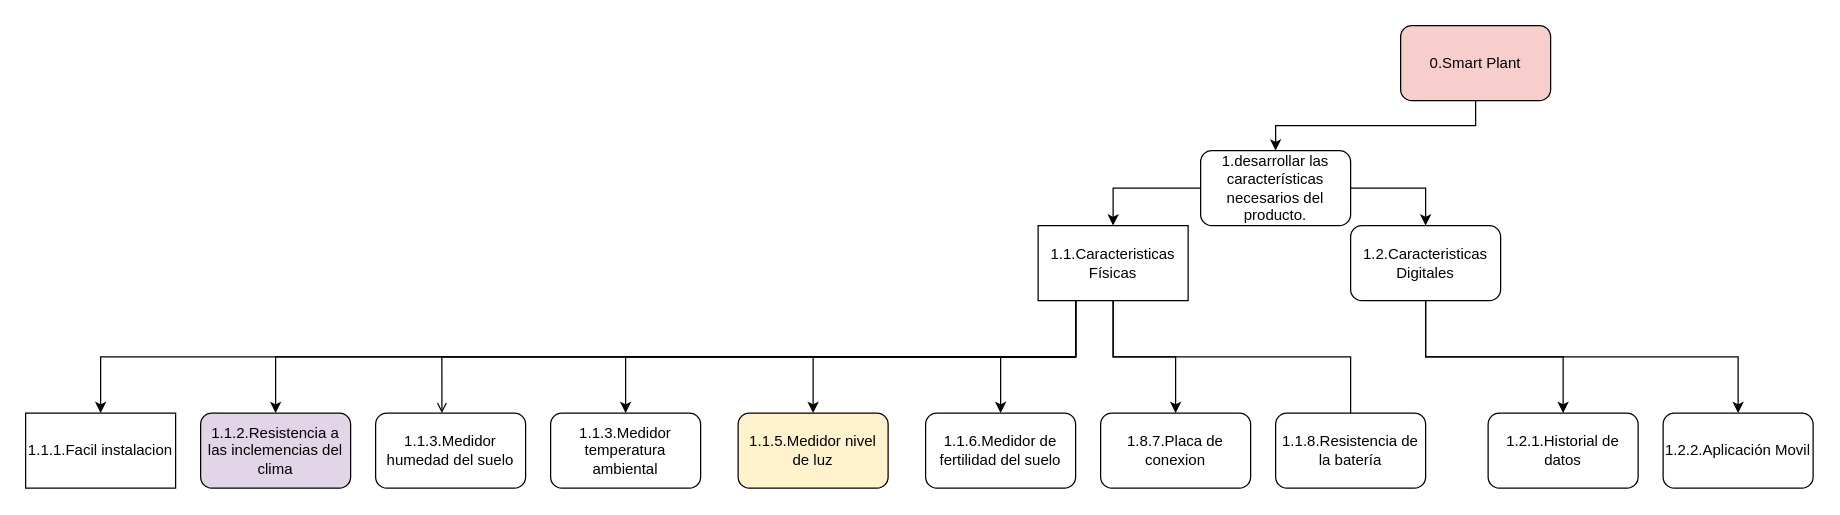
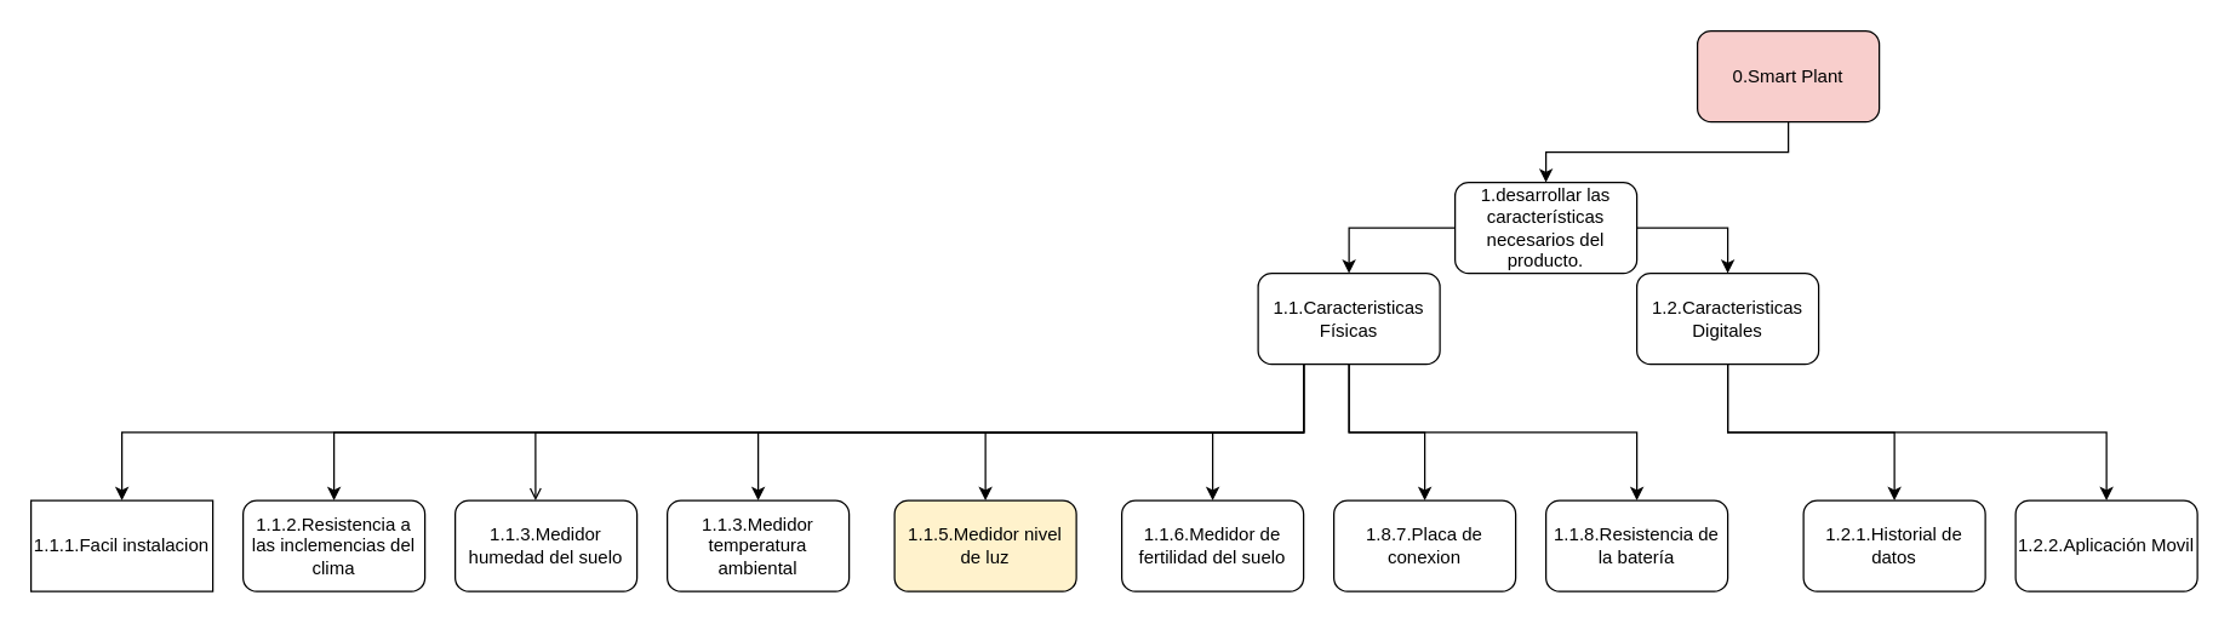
  <mxCell id="0" />
  <mxCell id="1" parent="0" />
  <mxCell id="2" style="edgeStyle=orthogonalEdgeStyle;rounded=0;orthogonalLoop=1;jettySize=auto;html=1;exitX=0.5;exitY=1;exitDx=0;exitDy=0;entryX=0.5;entryY=0;entryDx=0;entryDy=0;" edge="1" parent="1" source="3" target="6"><mxGeometry relative="1" as="geometry" /></mxCell>
  <mxCell id="3" value="0.Smart Plant" style="rounded=1;whiteSpace=wrap;html=1;fillColor=#f8cecc;" vertex="1" parent="1"><mxGeometry x="1120" y="20" width="120" height="60" as="geometry" /></mxCell>
  <mxCell id="4" style="edgeStyle=orthogonalEdgeStyle;rounded=0;orthogonalLoop=1;jettySize=auto;html=1;exitX=1;exitY=0.5;exitDx=0;exitDy=0;entryX=0.5;entryY=0;entryDx=0;entryDy=0;" edge="1" parent="1" source="6" target="21"><mxGeometry relative="1" as="geometry" /></mxCell>
  <mxCell id="5" style="edgeStyle=orthogonalEdgeStyle;rounded=0;orthogonalLoop=1;jettySize=auto;html=1;exitX=0;exitY=0.5;exitDx=0;exitDy=0;entryX=0.5;entryY=0;entryDx=0;entryDy=0;" edge="1" parent="1" source="6" target="18"><mxGeometry relative="1" as="geometry" /></mxCell>
  <mxCell id="6" value="1.desarrollar las características necesarios del producto." style="rounded=1;whiteSpace=wrap;html=1;" vertex="1" parent="1"><mxGeometry x="960" y="120" width="120" height="60" as="geometry" /></mxCell>
  <mxCell id="7" value="1.1.3.Medidor humedad del suelo" style="rounded=1;whiteSpace=wrap;html=1;" vertex="1" parent="1"><mxGeometry x="300" y="330" width="120" height="60" as="geometry" /></mxCell>
  <mxCell id="8" value="1.1.3.Medidor temperatura ambiental" style="rounded=1;whiteSpace=wrap;html=1;" vertex="1" parent="1"><mxGeometry x="440" y="330" width="120" height="60" as="geometry" /></mxCell>
  <mxCell id="9" value="1.1.5.Medidor nivel de luz" style="rounded=1;whiteSpace=wrap;html=1;fillColor=#fff2cc;" vertex="1" parent="1"><mxGeometry x="590" y="330" width="120" height="60" as="geometry" /></mxCell>
  <mxCell id="10" value="1.1.6.Medidor de fertilidad del suelo" style="rounded=1;whiteSpace=wrap;html=1;" vertex="1" parent="1"><mxGeometry x="740" y="330" width="120" height="60" as="geometry" /></mxCell>
  <mxCell id="11" style="edgeStyle=orthogonalEdgeStyle;rounded=0;orthogonalLoop=1;jettySize=auto;html=1;exitX=0.25;exitY=1;exitDx=0;exitDy=0;entryX=0.5;entryY=0;entryDx=0;entryDy=0;" edge="1" parent="1" source="18" target="8"><mxGeometry relative="1" as="geometry" /></mxCell>
  <mxCell id="12" style="edgeStyle=orthogonalEdgeStyle;rounded=0;orthogonalLoop=1;jettySize=auto;html=1;exitX=0.25;exitY=1;exitDx=0;exitDy=0;entryX=0.5;entryY=0;entryDx=0;entryDy=0;" edge="1" parent="1" source="18" target="9"><mxGeometry relative="1" as="geometry" /></mxCell>
  <mxCell id="13" style="edgeStyle=orthogonalEdgeStyle;rounded=0;orthogonalLoop=1;jettySize=auto;html=1;exitX=0.25;exitY=1;exitDx=0;exitDy=0;entryX=0.5;entryY=0;entryDx=0;entryDy=0;" edge="1" parent="1" source="18" target="10"><mxGeometry relative="1" as="geometry" /></mxCell>
  <mxCell id="14" style="edgeStyle=orthogonalEdgeStyle;rounded=0;orthogonalLoop=1;jettySize=auto;html=1;exitX=0.5;exitY=1;exitDx=0;exitDy=0;entryX=0.5;entryY=0;entryDx=0;entryDy=0;" edge="1" parent="1" source="18" target="23"><mxGeometry relative="1" as="geometry" /></mxCell>
  <mxCell id="15" style="edgeStyle=orthogonalEdgeStyle;rounded=0;orthogonalLoop=1;jettySize=auto;html=1;exitX=0.25;exitY=1;exitDx=0;exitDy=0;entryX=0.5;entryY=0;entryDx=0;entryDy=0;" edge="1" parent="1" source="18" target="26"><mxGeometry relative="1" as="geometry" /></mxCell>
  <mxCell id="16" style="edgeStyle=orthogonalEdgeStyle;rounded=0;orthogonalLoop=1;jettySize=auto;html=1;exitX=0.25;exitY=1;exitDx=0;exitDy=0;entryX=0.5;entryY=0;entryDx=0;entryDy=0;" edge="1" parent="1" source="18" target="27"><mxGeometry relative="1" as="geometry" /></mxCell>
- <mxCell id="17" style="edgeStyle=orthogonalEdgeStyle;rounded=0;orthogonalLoop=1;jettySize=auto;html=1;exitX=0.5;exitY=1;exitDx=0;exitDy=0;entryX=0.5;entryY=0;entryDx=0;entryDy=0;endArrow=none;" edge="1" parent="1" source="18" target="28"><mxGeometry relative="1" as="geometry" /></mxCell>
- <mxCell id="18" value="1.1.Caracteristicas Físicas" style="whiteSpace=wrap;html=1;rounded=0;" vertex="1" parent="1"><mxGeometry x="830" y="180" width="120" height="60" as="geometry" /></mxCell>
+ <mxCell id="17" style="edgeStyle=orthogonalEdgeStyle;rounded=0;orthogonalLoop=1;jettySize=auto;html=1;exitX=0.5;exitY=1;exitDx=0;exitDy=0;entryX=0.5;entryY=0;entryDx=0;entryDy=0;" edge="1" parent="1" source="18" target="28"><mxGeometry relative="1" as="geometry" /></mxCell>
+ <mxCell id="18" value="1.1.Caracteristicas Físicas" style="rounded=1;whiteSpace=wrap;html=1;" vertex="1" parent="1"><mxGeometry x="830" y="180" width="120" height="60" as="geometry" /></mxCell>
  <mxCell id="19" style="edgeStyle=orthogonalEdgeStyle;rounded=0;orthogonalLoop=1;jettySize=auto;html=1;exitX=0.5;exitY=1;exitDx=0;exitDy=0;entryX=0.5;entryY=0;entryDx=0;entryDy=0;" edge="1" parent="1" source="21" target="24"><mxGeometry relative="1" as="geometry" /></mxCell>
  <mxCell id="20" style="edgeStyle=orthogonalEdgeStyle;rounded=0;orthogonalLoop=1;jettySize=auto;html=1;exitX=0.5;exitY=1;exitDx=0;exitDy=0;entryX=0.5;entryY=0;entryDx=0;entryDy=0;" edge="1" parent="1" source="21" target="25"><mxGeometry relative="1" as="geometry" /></mxCell>
  <mxCell id="21" value="1.2.Caracteristicas Digitales" style="rounded=1;whiteSpace=wrap;html=1;" vertex="1" parent="1"><mxGeometry x="1080" y="180" width="120" height="60" as="geometry" /></mxCell>
  <mxCell id="22" style="edgeStyle=orthogonalEdgeStyle;rounded=0;orthogonalLoop=1;jettySize=auto;html=1;exitX=0.25;exitY=1;exitDx=0;exitDy=0;entryX=0.442;entryY=0;entryDx=0;entryDy=0;entryPerimeter=0;endArrow=open;" edge="1" parent="1" source="18" target="7"><mxGeometry relative="1" as="geometry" /></mxCell>
  <mxCell id="23" value="1.8.7.Placa de conexion" style="rounded=1;whiteSpace=wrap;html=1;" vertex="1" parent="1"><mxGeometry x="880" y="330" width="120" height="60" as="geometry" /></mxCell>
  <mxCell id="24" value="1.2.1.Historial de datos" style="rounded=1;whiteSpace=wrap;html=1;" vertex="1" parent="1"><mxGeometry x="1190" y="330" width="120" height="60" as="geometry" /></mxCell>
  <mxCell id="25" value="1.2.2.Aplicación Movil" style="rounded=1;whiteSpace=wrap;html=1;" vertex="1" parent="1"><mxGeometry x="1330" y="330" width="120" height="60" as="geometry" /></mxCell>
- <mxCell id="26" value="1.1.2.Resistencia a las inclemencias del clima" style="rounded=1;whiteSpace=wrap;html=1;fillColor=#e1d5e7;" vertex="1" parent="1"><mxGeometry x="160" y="330" width="120" height="60" as="geometry" /></mxCell>
+ <mxCell id="26" value="1.1.2.Resistencia a las inclemencias del clima" style="rounded=1;whiteSpace=wrap;html=1;" vertex="1" parent="1"><mxGeometry x="160" y="330" width="120" height="60" as="geometry" /></mxCell>
  <mxCell id="27" value="1.1.1.Facil instalacion" style="whiteSpace=wrap;html=1;rounded=0;" vertex="1" parent="1"><mxGeometry x="20" y="330" width="120" height="60" as="geometry" /></mxCell>
  <mxCell id="28" value="1.1.8.Resistencia de la batería" style="rounded=1;whiteSpace=wrap;html=1;" vertex="1" parent="1"><mxGeometry x="1020" y="330" width="120" height="60" as="geometry" /></mxCell>
